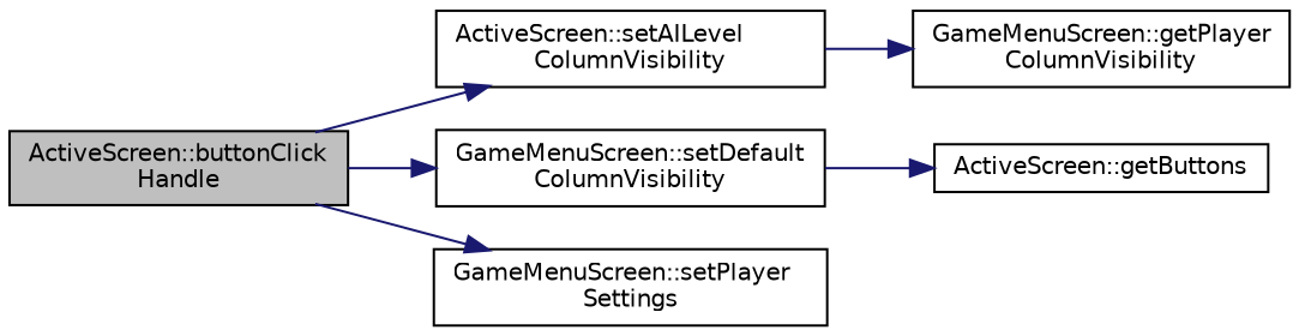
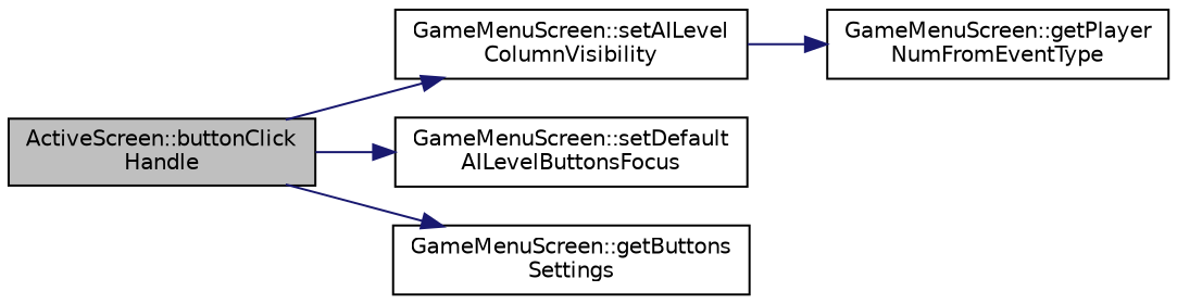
  digraph {
    fontname="DejaVu Sans"
    rankdir=LR
    node [color=black fillcolor=white fontname="DejaVu Sans" fontsize=10 shape=record style=filled]
    edge [color=midnightblue fontname="DejaVu Sans" fontsize=10 labelfontname=Helvetica labelfontsize=10 style=solid]
    n1 [fillcolor=grey75 fontcolor=black height=0.2 label="ActiveScreen::buttonClick\lHandle" width=0.4]
-   n2 [height=0.2 label="ActiveScreen::setAILevel\lColumnVisibility" width=0.4]
-   n3 [height=0.2 label="GameMenuScreen::setDefault\lColumnVisibility" width=0.4]
-   n4 [height=0.2 label="GameMenuScreen::setPlayer\lSettings" width=0.4]
-   n5 [height=0.2 label="GameMenuScreen::getPlayer\lColumnVisibility" width=0.4]
-   n6 [height=0.2 label="ActiveScreen::getButtons" width=0.4]
+   n2 [height=0.2 label="GameMenuScreen::setAILevel\lColumnVisibility" width=0.4]
+   n3 [height=0.2 label="GameMenuScreen::setDefault\lAILevelButtonsFocus" width=0.4]
+   n4 [height=0.2 label="GameMenuScreen::getButtons\lSettings" width=0.4]
+   n5 [height=0.2 label="GameMenuScreen::getPlayer\lNumFromEventType" width=0.4]
    n1 -> n2
    n1 -> n3
    n1 -> n4
    n2 -> n5
-   n3 -> n6
  }
